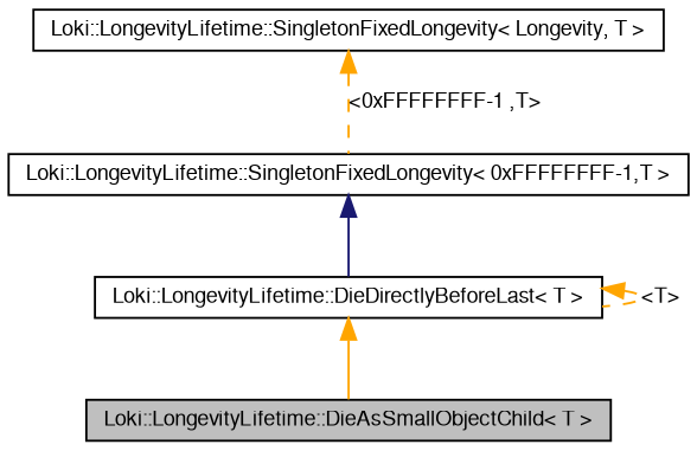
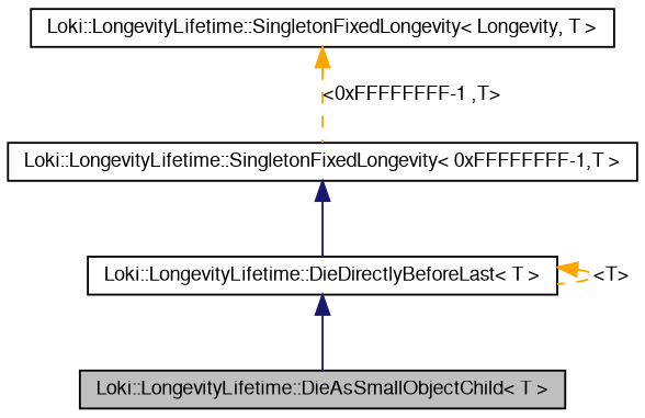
  digraph {
    node [color=black fontname=FreeSans fontsize=10 shape=record]
    edge [color=midnightblue dir=back fontname=FreeSans fontsize=10 labelfontname=FreeSans labelfontsize=10 style=solid]
    n1 [fillcolor=grey75 fontcolor=black height=0.2 label="Loki::LongevityLifetime::DieAsSmallObjectChild\< T \>" style=filled width=0.4]
    n2 [height=0.2 label="Loki::LongevityLifetime::DieDirectlyBeforeLast\< T \>" width=0.4]
    n3 [height=0.2 label="Loki::LongevityLifetime::SingletonFixedLongevity\< 0xFFFFFFFF-1,T \>" width=0.4]
    n4 [height=0.2 label="Loki::LongevityLifetime::SingletonFixedLongevity\< Longevity, T \>" width=0.4]
-   n2 -> n1 [color=orange]
+   n2 -> n1
    n2 -> n2 [color=orange label="\<T\>" style=dashed]
    n3 -> n2
    n4 -> n3 [color=orange label="\<0xFFFFFFFF-1 ,T\>" style=dashed]
  }
